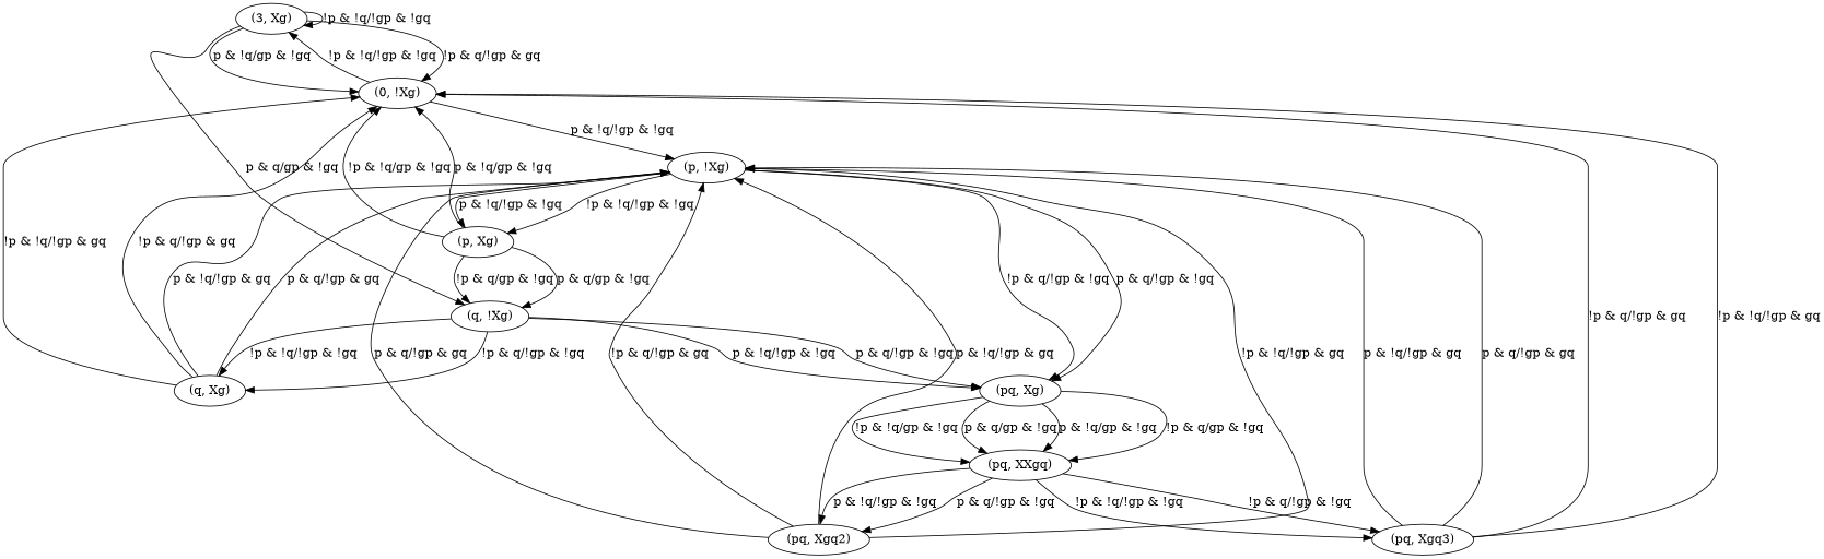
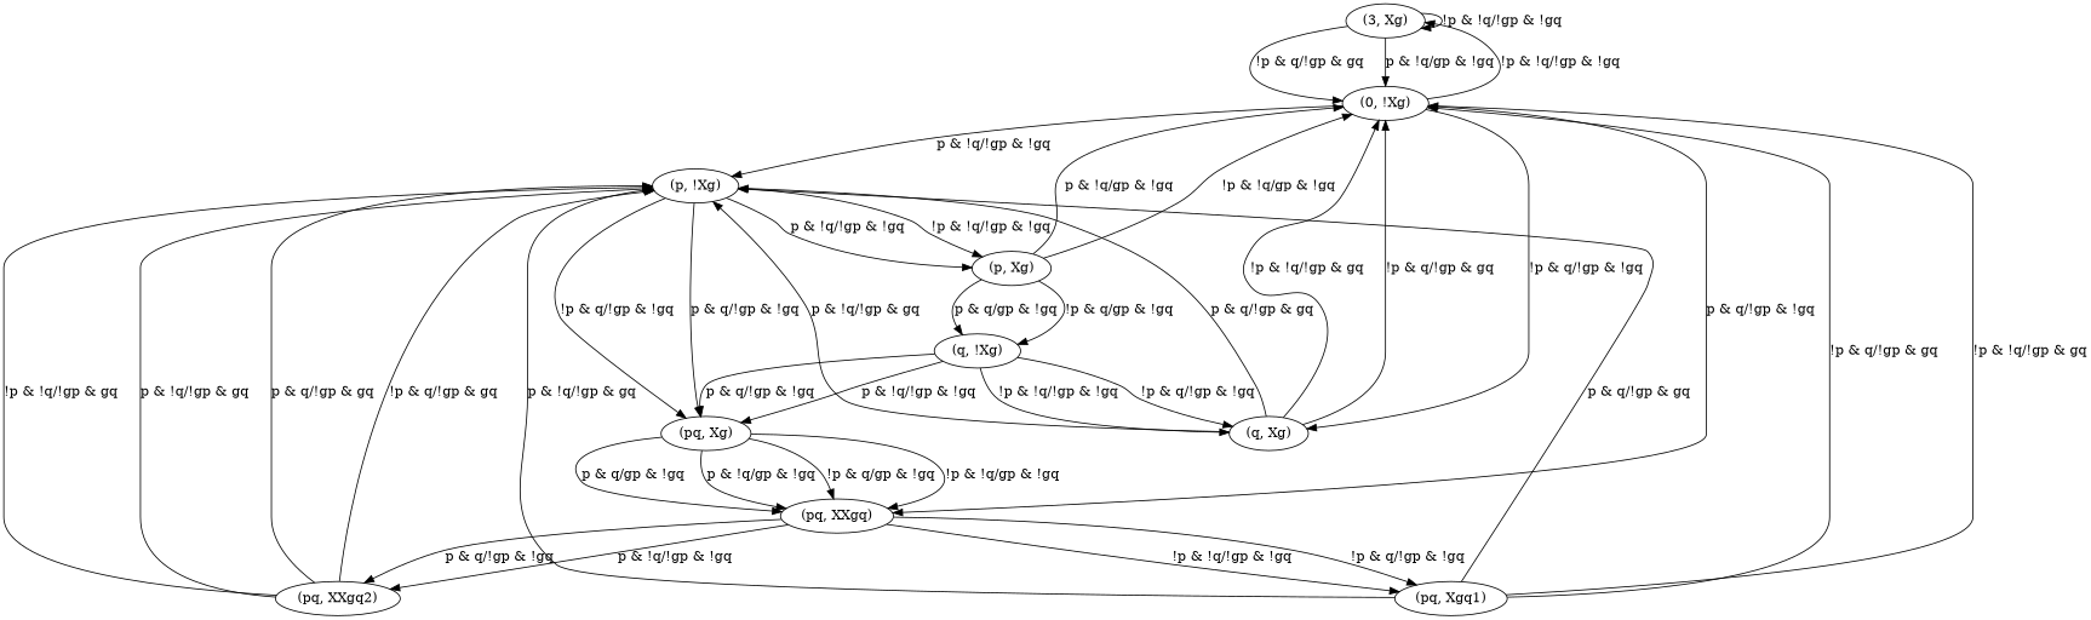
  digraph {
    n1 [label="(3, Xg)"]
    n2 [label="(0, !Xg)"]
    n3 [label="(q, !Xg)"]
    n4 [label="(q, Xg)"]
    n5 [label="(pq, XXgq)"]
    n6 [label="(p, !Xg)"]
    n7 [label="(pq, Xg)"]
    n8 [label="(p, Xg)"]
-   n9 [label="(pq, Xgq3)"]
-   n10 [label="(pq, Xgq2)"]
+   n9 [label="(pq, Xgq1)"]
+   n10 [label="(pq, XXgq2)"]
    n1 -> n1 [label="!p & !q/!gp & !gq"]
    n1 -> n2 [label="!p & q/!gp & gq"]
    n1 -> n2 [label="p & !q/gp & !gq"]
-   n1 -> n3 [label="p & q/gp & !gq"]
    n2 -> n1 [label="!p & !q/!gp & !gq"]
+   n2 -> n4 [label="!p & q/!gp & !gq"]
+   n2 -> n5 [label="p & q/!gp & !gq"]
    n2 -> n6 [label="p & !q/!gp & !gq"]
    n3 -> n4 [label="!p & !q/!gp & !gq"]
    n3 -> n4 [label="!p & q/!gp & !gq"]
    n3 -> n7 [label="p & !q/!gp & !gq"]
    n3 -> n7 [label="p & q/!gp & !gq"]
    n4 -> n2 [label="!p & !q/!gp & gq"]
    n4 -> n2 [label="!p & q/!gp & gq"]
    n4 -> n6 [label="p & !q/!gp & gq"]
    n4 -> n6 [label="p & q/!gp & gq"]
    n5 -> n9 [label="!p & !q/!gp & !gq"]
    n5 -> n9 [label="!p & q/!gp & !gq"]
    n5 -> n10 [label="p & !q/!gp & !gq"]
    n5 -> n10 [label="p & q/!gp & !gq"]
    n6 -> n7 [label="!p & q/!gp & !gq"]
    n6 -> n7 [label="p & q/!gp & !gq"]
    n6 -> n8 [label="!p & !q/!gp & !gq"]
    n6 -> n8 [label="p & !q/!gp & !gq"]
    n7 -> n5 [label="p & q/gp & !gq"]
    n7 -> n5 [label="p & !q/gp & !gq"]
    n7 -> n5 [label="!p & q/gp & !gq"]
    n7 -> n5 [label="!p & !q/gp & !gq"]
    n8 -> n2 [label="!p & !q/gp & !gq"]
    n8 -> n2 [label="p & !q/gp & !gq"]
    n8 -> n3 [label="!p & q/gp & !gq"]
    n8 -> n3 [label="p & q/gp & !gq"]
    n9 -> n2 [label="!p & q/!gp & gq"]
    n9 -> n2 [label="!p & !q/!gp & gq"]
    n9 -> n6 [label="p & !q/!gp & gq"]
    n9 -> n6 [label="p & q/!gp & gq"]
    n10 -> n6 [label="p & q/!gp & gq"]
    n10 -> n6 [label="!p & q/!gp & gq"]
    n10 -> n6 [label="p & !q/!gp & gq"]
    n10 -> n6 [label="!p & !q/!gp & gq"]
  }
